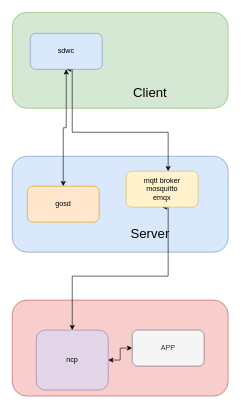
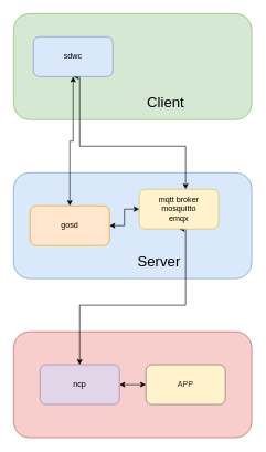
  <mxCell id="0" />
  <mxCell id="1" parent="0" />
  <mxCell id="2" value="" style="rounded=1;whiteSpace=wrap;html=1;fillColor=#d5e8d4;strokeColor=#82b366;" vertex="1" parent="1"><mxGeometry x="20" y="20" width="360" height="160" as="geometry" /></mxCell>
  <mxCell id="3" value="" style="rounded=1;whiteSpace=wrap;html=1;fillColor=#dae8fc;strokeColor=#6c8ebf;" vertex="1" parent="1"><mxGeometry x="20" y="260" width="360" height="160" as="geometry" /></mxCell>
- <mxCell id="4" value="&lt;font style=&quot;font-size: 22px&quot;&gt;Server&lt;/font&gt;" style="text;html=1;strokeColor=none;fillColor=none;align=center;verticalAlign=middle;whiteSpace=wrap;rounded=0;shadow=1;glass=0;" vertex="1" parent="1"><mxGeometry x="190" y="365" width="120" height="50" as="geometry" /></mxCell>
+ <mxCell id="4" value="&lt;font style=&quot;font-size: 22px&quot;&gt;Server&lt;/font&gt;" style="text;html=1;strokeColor=none;fillColor=none;align=center;verticalAlign=middle;whiteSpace=wrap;rounded=0;shadow=1;glass=0;" vertex="1" parent="1"><mxGeometry x="180" y="370" width="120" height="50" as="geometry" /></mxCell>
  <mxCell id="5" value="" style="rounded=1;whiteSpace=wrap;html=1;fillColor=#f8cecc;strokeColor=#b85450;" vertex="1" parent="1"><mxGeometry x="20" y="500" width="360" height="160" as="geometry" /></mxCell>
  <mxCell id="6" value="" style="edgeStyle=orthogonalEdgeStyle;rounded=0;orthogonalLoop=1;jettySize=auto;html=1;entryX=0.5;entryY=0;entryDx=0;entryDy=0;startArrow=classic;startFill=1;exitX=0.5;exitY=1;exitDx=0;exitDy=0;" edge="1" parent="1" source="11" target="14"><mxGeometry relative="1" as="geometry"><mxPoint x="120" y="450" as="targetPoint" /><Array as="points"><mxPoint x="280" y="460" /><mxPoint x="120" y="460" /></Array></mxGeometry></mxCell>
  <mxCell id="7" value="" style="edgeStyle=orthogonalEdgeStyle;rounded=0;orthogonalLoop=1;jettySize=auto;html=1;startArrow=classic;startFill=1;entryX=0.5;entryY=1;entryDx=0;entryDy=0;" edge="1" parent="1" source="9" target="12"><mxGeometry relative="1" as="geometry"><mxPoint x="120" y="230" as="targetPoint" /></mxGeometry></mxCell>
+ <mxCell id="8" value="" style="edgeStyle=orthogonalEdgeStyle;rounded=0;orthogonalLoop=1;jettySize=auto;html=1;startArrow=classic;startFill=1;" edge="1" parent="1" source="9" target="11"><mxGeometry relative="1" as="geometry" /></mxCell>
  <mxCell id="9" value="gosd" style="rounded=1;whiteSpace=wrap;html=1;fillColor=#ffe6cc;strokeColor=#d79b00;" vertex="1" parent="1"><mxGeometry x="45" y="310" width="120" height="60" as="geometry" /></mxCell>
  <mxCell id="10" value="" style="edgeStyle=orthogonalEdgeStyle;rounded=0;orthogonalLoop=1;jettySize=auto;html=1;startArrow=classic;startFill=1;entryX=0.5;entryY=1;entryDx=0;entryDy=0;" edge="1" parent="1" source="11" target="12"><mxGeometry relative="1" as="geometry"><mxPoint x="280" y="230" as="targetPoint" /><Array as="points"><mxPoint x="280" y="220" /><mxPoint x="120" y="220" /></Array></mxGeometry></mxCell>
  <mxCell id="11" value="mqtt broker&lt;br&gt;mosquitto&lt;br&gt;emqx" style="rounded=1;whiteSpace=wrap;html=1;glass=0;shadow=0;fillColor=#fff2cc;strokeColor=#d6b656;" vertex="1" parent="1"><mxGeometry x="210" y="285" width="120" height="60" as="geometry" /></mxCell>
  <mxCell id="12" value="sdwc" style="rounded=1;whiteSpace=wrap;html=1;fillColor=#dae8fc;strokeColor=#6c8ebf;" vertex="1" parent="1"><mxGeometry x="50" y="55" width="120" height="60" as="geometry" /></mxCell>
  <mxCell id="13" value="" style="edgeStyle=orthogonalEdgeStyle;rounded=0;orthogonalLoop=1;jettySize=auto;html=1;startArrow=classic;startFill=1;exitX=1;exitY=0.5;exitDx=0;exitDy=0;entryX=0;entryY=0.5;entryDx=0;entryDy=0;" edge="1" parent="1" source="14" target="15"><mxGeometry relative="1" as="geometry" /></mxCell>
- <mxCell id="14" value="ncp" style="rounded=1;whiteSpace=wrap;html=1;fillColor=#e1d5e7;strokeColor=#9673a6;" vertex="1" parent="1"><mxGeometry x="60" y="550" width="120" height="100" as="geometry" /></mxCell>
- <mxCell id="15" value="APP" style="rounded=1;whiteSpace=wrap;html=1;fillColor=#f5f5f5;strokeColor=#666666;fontColor=#333333;" vertex="1" parent="1"><mxGeometry x="220" y="550" width="120" height="60" as="geometry" /></mxCell>
+ <mxCell id="14" value="ncp" style="rounded=1;whiteSpace=wrap;html=1;fillColor=#e1d5e7;strokeColor=#9673a6;" vertex="1" parent="1"><mxGeometry x="60" y="550" width="120" height="60" as="geometry" /></mxCell>
+ <mxCell id="15" value="APP" style="rounded=1;whiteSpace=wrap;html=1;fillColor=#fff2cc;strokeColor=#666666;fontColor=#333333;" vertex="1" parent="1"><mxGeometry x="220" y="550" width="120" height="60" as="geometry" /></mxCell>
  <mxCell id="16" value="&lt;font style=&quot;font-size: 22px&quot;&gt;Client&lt;/font&gt;" style="text;html=1;strokeColor=none;fillColor=none;align=center;verticalAlign=middle;whiteSpace=wrap;rounded=0;shadow=1;glass=0;" vertex="1" parent="1"><mxGeometry x="190" y="130" width="120" height="50" as="geometry" /></mxCell>
